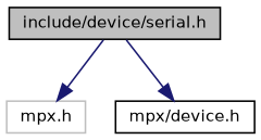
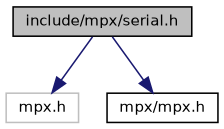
  digraph {
    node [color=black fillcolor=white fontname=Helvetica fontsize=10 shape=record style=filled]
    edge [color=midnightblue fontname=Helvetica fontsize=10 labelfontname=Helvetica labelfontsize=10 style=solid]
-   n1 [fillcolor=grey75 fontcolor=black height=0.2 label="include/device/serial.h" width=0.4]
+   n1 [fillcolor=grey75 fontcolor=black height=0.2 label="include/mpx/serial.h" width=0.4]
    n2 [color=grey75 height=0.2 label="mpx.h" width=0.4]
-   n3 [height=0.2 label="mpx/device.h" width=0.4]
+   n3 [height=0.2 label="mpx/mpx.h" width=0.4]
    n1 -> n2
    n1 -> n3
  }
